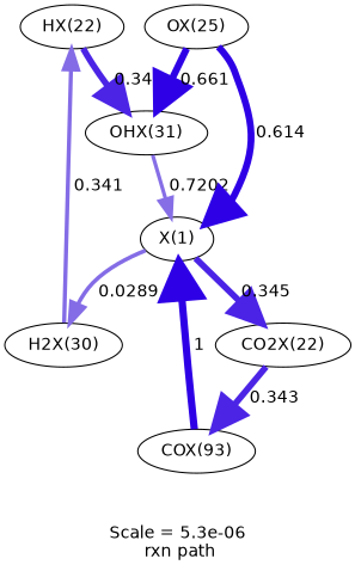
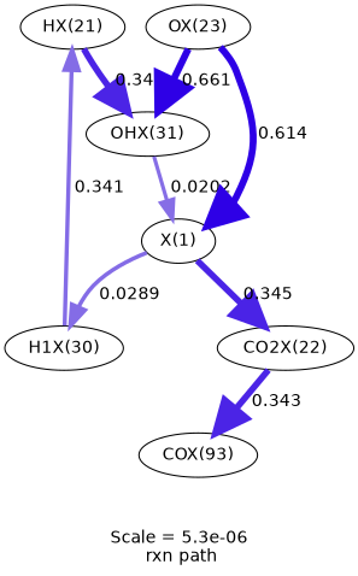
  digraph {
    fontname=Helvetica
    label="Scale = 5.3e-06\l rxn path"
    node [fontname=Helvetica]
    edge [arrowsize=2.6 color="0.7, 0.529, 0.9" fontname=Helvetica penwidth=5.19]
-   n1 [label="HX(22)"]
+   n1 [label="HX(21)"]
    n2 [label="OHX(31)"]
    n3 [label="X(1)"]
    n4 [label="CO2X(22)"]
-   n5 [label="H2X(30)"]
+   n5 [label="H1X(30)"]
    n6 [label="COX(93)"]
-   n7 [label="OX(25)"]
+   n7 [label="OX(23)"]
    n1 -> n2 [arrowsize=2.59 color="0.7, 0.841, 0.9" label=" 0.349"]
-   n2 -> n3 [arrowsize=1.53 color="0.7, 0.52, 0.9" label=" 0.7202" penwidth=3.06]
+   n2 -> n3 [arrowsize=1.53 color="0.7, 0.52, 0.9" label=" 0.0202" penwidth=3.06]
    n3 -> n4 [color="0.7, 0.845, 0.9" label=" 0.345" penwidth=5.2]
    n3 -> n5 [arrowsize=1.66 label=" 0.0289" penwidth=3.32]
    n4 -> n6 [color="0.7, 0.843, 0.9" label=" 0.343"]
    n5 -> n1 [arrowsize=1.66 label=" 0.341" penwidth=3.32]
-   n6 -> n3 [arrowsize=3 color="0.7, 1.5, 0.9" label=" 1" penwidth=6]
    n7 -> n2 [arrowsize=2.84 color="0.7, 1.16, 0.9" label=" 0.661" penwidth=5.69]
    n7 -> n3 [arrowsize=2.82 color="0.7, 1.11, 0.9" label=" 0.614" penwidth=5.63]
  }
